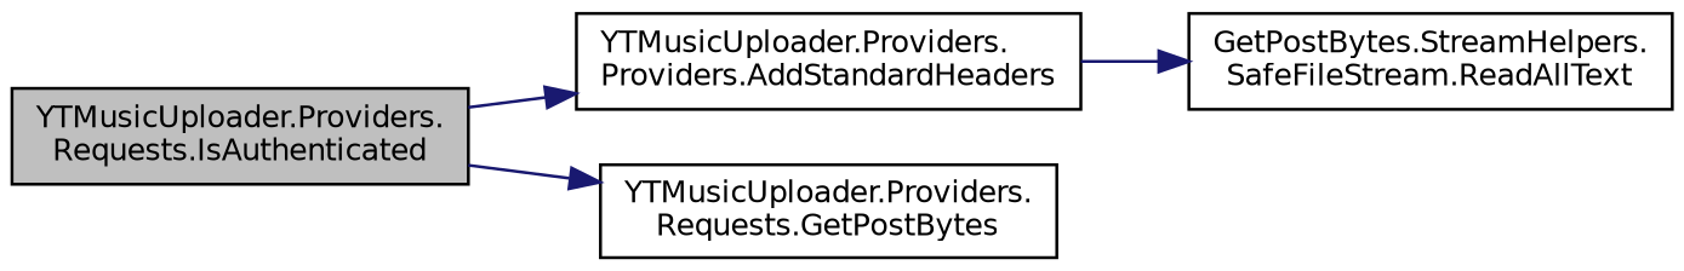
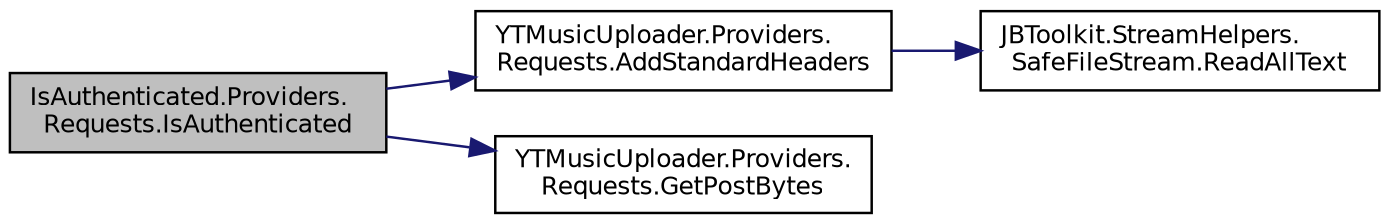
  digraph {
    rankdir=LR
    node [color=black fillcolor=white fontname=Helvetica fontsize=10 shape=record style=filled]
    edge [color=midnightblue fontname=Helvetica fontsize=10 labelfontname=Helvetica labelfontsize=10 style=solid]
-   n1 [fillcolor=grey75 fontcolor=black height=0.2 label="YTMusicUploader.Providers.\lRequests.IsAuthenticated" width=0.4]
-   n2 [height=0.2 label="YTMusicUploader.Providers.\lProviders.AddStandardHeaders" width=0.4]
+   n1 [fillcolor=grey75 fontcolor=black height=0.2 label="IsAuthenticated.Providers.\lRequests.IsAuthenticated" width=0.4]
+   n2 [height=0.2 label="YTMusicUploader.Providers.\lRequests.AddStandardHeaders" width=0.4]
    n3 [height=0.2 label="YTMusicUploader.Providers.\lRequests.GetPostBytes" width=0.4]
-   n4 [height=0.2 label="GetPostBytes.StreamHelpers.\lSafeFileStream.ReadAllText" width=0.4]
+   n4 [height=0.2 label="JBToolkit.StreamHelpers.\lSafeFileStream.ReadAllText" width=0.4]
    n1 -> n2
    n1 -> n3
    n2 -> n4
  }
